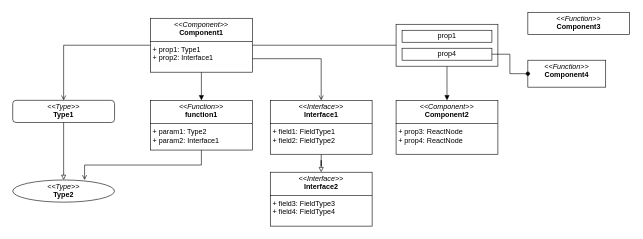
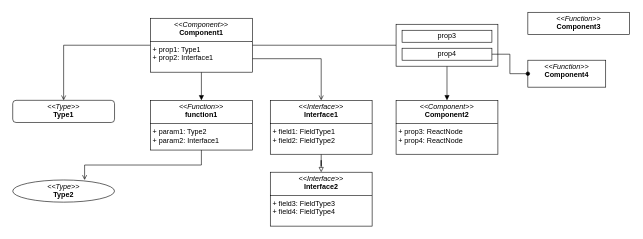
  <mxCell id="0" />
  <mxCell id="1" parent="0" />
  <mxCell id="2" style="edgeStyle=orthogonalEdgeStyle;rounded=0;orthogonalLoop=1;jettySize=auto;html=1;endArrow=block;endFill=1;" edge="1" parent="1" source="6" target="9"><mxGeometry relative="1" as="geometry" /></mxCell>
  <mxCell id="3" style="edgeStyle=orthogonalEdgeStyle;rounded=0;orthogonalLoop=1;jettySize=auto;html=1;exitX=1;exitY=0.5;exitDx=0;exitDy=0;endArrow=none;endFill=0;" edge="1" parent="1" source="6" target="16"><mxGeometry relative="1" as="geometry" /></mxCell>
  <mxCell id="4" style="edgeStyle=orthogonalEdgeStyle;rounded=0;orthogonalLoop=1;jettySize=auto;html=1;exitX=0;exitY=0.5;exitDx=0;exitDy=0;endArrow=open;endFill=0;" edge="1" parent="1" source="6" target="7"><mxGeometry relative="1" as="geometry" /></mxCell>
  <mxCell id="5" style="edgeStyle=orthogonalEdgeStyle;rounded=0;orthogonalLoop=1;jettySize=auto;html=1;exitX=1;exitY=0.75;exitDx=0;exitDy=0;endArrow=open;endFill=0;" edge="1" parent="1" source="6" target="11"><mxGeometry relative="1" as="geometry" /></mxCell>
  <mxCell id="6" value="&lt;p style=&quot;margin:0px;margin-top:4px;text-align:center;&quot;&gt;&lt;i&gt;&amp;lt;&amp;lt;Component&amp;gt;&amp;gt;&lt;/i&gt;&lt;br&gt;&lt;b&gt;Component1&lt;/b&gt;&lt;/p&gt;&lt;hr size=&quot;1&quot; style=&quot;border-style:solid;&quot;&gt;&lt;p style=&quot;margin:0px;margin-left:4px;&quot;&gt;+ prop1: Type1&lt;br&gt;&lt;/p&gt;&lt;p style=&quot;margin:0px;margin-left:4px;&quot;&gt;+ prop2: Interface1&lt;/p&gt;" style="verticalAlign=top;align=left;overflow=fill;html=1;whiteSpace=wrap;" vertex="1" parent="1"><mxGeometry x="250" y="30" width="170" height="90" as="geometry" /></mxCell>
  <mxCell id="7" value="&lt;p style=&quot;margin:0px;margin-top:4px;text-align:center;&quot;&gt;&lt;i&gt;&amp;lt;&amp;lt;Type&amp;gt;&amp;gt;&lt;/i&gt;&lt;br&gt;&lt;b&gt;Type1&lt;/b&gt;&lt;/p&gt;" style="verticalAlign=top;align=left;overflow=fill;html=1;whiteSpace=wrap;rounded=1;" vertex="1" parent="1"><mxGeometry x="20" y="167" width="170" height="37" as="geometry" /></mxCell>
  <mxCell id="8" value="&lt;p style=&quot;margin:0px;margin-top:4px;text-align:center;&quot;&gt;&lt;i&gt;&amp;lt;&amp;lt;Type&amp;gt;&amp;gt;&lt;/i&gt;&lt;br&gt;&lt;b&gt;Type2&lt;/b&gt;&lt;/p&gt;" style="ellipse;verticalAlign=top;align=left;overflow=fill;html=1;whiteSpace=wrap;" vertex="1" parent="1"><mxGeometry x="20" y="300" width="170" height="37" as="geometry" /></mxCell>
  <mxCell id="9" value="&lt;p style=&quot;margin:0px;margin-top:4px;text-align:center;&quot;&gt;&lt;i&gt;&amp;lt;&amp;lt;Function&amp;gt;&amp;gt;&lt;/i&gt;&lt;br&gt;&lt;b&gt;function1&lt;/b&gt;&lt;/p&gt;&lt;hr size=&quot;1&quot; style=&quot;border-style:solid;&quot;&gt;&lt;p style=&quot;margin:0px;margin-left:4px;&quot;&gt;+ param1: Type2&lt;br&gt;&lt;/p&gt;&lt;p style=&quot;margin:0px;margin-left:4px;&quot;&gt;+ param2: Interface1&lt;/p&gt;" style="verticalAlign=top;align=left;overflow=fill;html=1;whiteSpace=wrap;" vertex="1" parent="1"><mxGeometry x="250" y="167" width="170" height="83" as="geometry" /></mxCell>
  <mxCell id="10" style="edgeStyle=orthogonalEdgeStyle;rounded=0;orthogonalLoop=1;jettySize=auto;html=1;exitX=0.5;exitY=1;exitDx=0;exitDy=0;endArrow=block;endFill=0;" edge="1" parent="1" source="11" target="12"><mxGeometry relative="1" as="geometry" /></mxCell>
  <mxCell id="11" value="&lt;p style=&quot;margin:0px;margin-top:4px;text-align:center;&quot;&gt;&lt;i&gt;&amp;lt;&amp;lt;Interface&amp;gt;&amp;gt;&lt;/i&gt;&lt;br&gt;&lt;b&gt;Interface1&lt;/b&gt;&lt;/p&gt;&lt;hr size=&quot;1&quot; style=&quot;border-style:solid;&quot;&gt;&lt;p style=&quot;margin:0px;margin-left:4px;&quot;&gt;+ field1: FieldType1&lt;br&gt;&lt;/p&gt;&lt;p style=&quot;margin:0px;margin-left:4px;&quot;&gt;+ field2: FieldType2&lt;/p&gt;" style="verticalAlign=top;align=left;overflow=fill;html=1;whiteSpace=wrap;" vertex="1" parent="1"><mxGeometry x="450" y="167" width="170" height="90" as="geometry" /></mxCell>
  <mxCell id="12" value="&lt;p style=&quot;margin:0px;margin-top:4px;text-align:center;&quot;&gt;&lt;i&gt;&amp;lt;&amp;lt;Interface&amp;gt;&amp;gt;&lt;/i&gt;&lt;br&gt;&lt;b&gt;Interface2&lt;/b&gt;&lt;/p&gt;&lt;hr size=&quot;1&quot; style=&quot;border-style:solid;&quot;&gt;&lt;p style=&quot;margin:0px;margin-left:4px;&quot;&gt;+ field3: FieldType3&lt;br&gt;&lt;/p&gt;&lt;p style=&quot;margin:0px;margin-left:4px;&quot;&gt;+ field4: FieldType4&lt;/p&gt;" style="verticalAlign=top;align=left;overflow=fill;html=1;whiteSpace=wrap;" vertex="1" parent="1"><mxGeometry x="450" y="287" width="170" height="90" as="geometry" /></mxCell>
- <mxCell id="13" style="edgeStyle=orthogonalEdgeStyle;rounded=0;orthogonalLoop=1;jettySize=auto;html=1;endArrow=block;endFill=0;" edge="1" parent="1" source="7" target="8"><mxGeometry relative="1" as="geometry"><mxPoint x="104.78" y="217" as="sourcePoint" /><mxPoint x="104.78" y="247" as="targetPoint" /></mxGeometry></mxCell>
  <mxCell id="14" style="edgeStyle=orthogonalEdgeStyle;rounded=0;orthogonalLoop=1;jettySize=auto;html=1;exitX=0.5;exitY=1;exitDx=0;exitDy=0;entryX=0.706;entryY=0;entryDx=0;entryDy=0;entryPerimeter=0;endArrow=open;endFill=0;" edge="1" parent="1" source="9" target="8"><mxGeometry relative="1" as="geometry" /></mxCell>
  <mxCell id="15" value="" style="edgeStyle=orthogonalEdgeStyle;rounded=0;orthogonalLoop=1;jettySize=auto;html=1;endArrow=block;endFill=1;" edge="1" parent="1" source="16" target="19"><mxGeometry relative="1" as="geometry" /></mxCell>
  <mxCell id="16" value="" style="rounded=0;whiteSpace=wrap;html=1;" vertex="1" parent="1"><mxGeometry x="660" y="40" width="170" height="70" as="geometry" /></mxCell>
- <mxCell id="17" value="prop1" style="rounded=0;whiteSpace=wrap;html=1;" vertex="1" parent="1"><mxGeometry x="670" y="50" width="150" height="20" as="geometry" /></mxCell>
+ <mxCell id="17" value="prop3" style="rounded=0;whiteSpace=wrap;html=1;" vertex="1" parent="1"><mxGeometry x="670" y="50" width="150" height="20" as="geometry" /></mxCell>
  <mxCell id="18" value="prop4" style="rounded=0;whiteSpace=wrap;html=1;" vertex="1" parent="1"><mxGeometry x="670" y="80" width="150" height="20" as="geometry" /></mxCell>
  <mxCell id="19" value="&lt;p style=&quot;margin:0px;margin-top:4px;text-align:center;&quot;&gt;&lt;i&gt;&amp;lt;&amp;lt;Component&amp;gt;&amp;gt;&lt;/i&gt;&lt;br&gt;&lt;b&gt;Component2&lt;/b&gt;&lt;/p&gt;&lt;hr size=&quot;1&quot; style=&quot;border-style:solid;&quot;&gt;&lt;p style=&quot;margin:0px;margin-left:4px;&quot;&gt;+ prop3: ReactNode&lt;br&gt;&lt;/p&gt;&lt;p style=&quot;margin:0px;margin-left:4px;&quot;&gt;+ prop4: ReactNode&lt;/p&gt;" style="verticalAlign=top;align=left;overflow=fill;html=1;whiteSpace=wrap;" vertex="1" parent="1"><mxGeometry x="660" y="167" width="170" height="90" as="geometry" /></mxCell>
  <mxCell id="20" value="&lt;p style=&quot;margin:0px;margin-top:4px;text-align:center;&quot;&gt;&lt;i&gt;&amp;lt;&amp;lt;Function&amp;gt;&amp;gt;&lt;/i&gt;&lt;br&gt;&lt;b&gt;Component3&lt;/b&gt;&lt;/p&gt;" style="verticalAlign=top;align=left;overflow=fill;html=1;whiteSpace=wrap;" vertex="1" parent="1"><mxGeometry x="880" y="20" width="170" height="37" as="geometry" /></mxCell>
  <mxCell id="21" value="&lt;p style=&quot;margin:0px;margin-top:4px;text-align:center;&quot;&gt;&lt;i&gt;&amp;lt;&amp;lt;Function&amp;gt;&amp;gt;&lt;/i&gt;&lt;br&gt;&lt;b&gt;Component4&lt;/b&gt;&lt;/p&gt;" style="verticalAlign=top;align=left;overflow=fill;html=1;whiteSpace=wrap;" vertex="1" parent="1"><mxGeometry x="880" y="100" width="130" height="45" as="geometry" /></mxCell>
  <mxCell id="22" style="edgeStyle=orthogonalEdgeStyle;rounded=0;orthogonalLoop=1;jettySize=auto;html=1;exitX=1;exitY=0.5;exitDx=0;exitDy=0;endArrow=oval;endFill=1;" edge="1" parent="1" source="18" target="21"><mxGeometry relative="1" as="geometry" /></mxCell>
